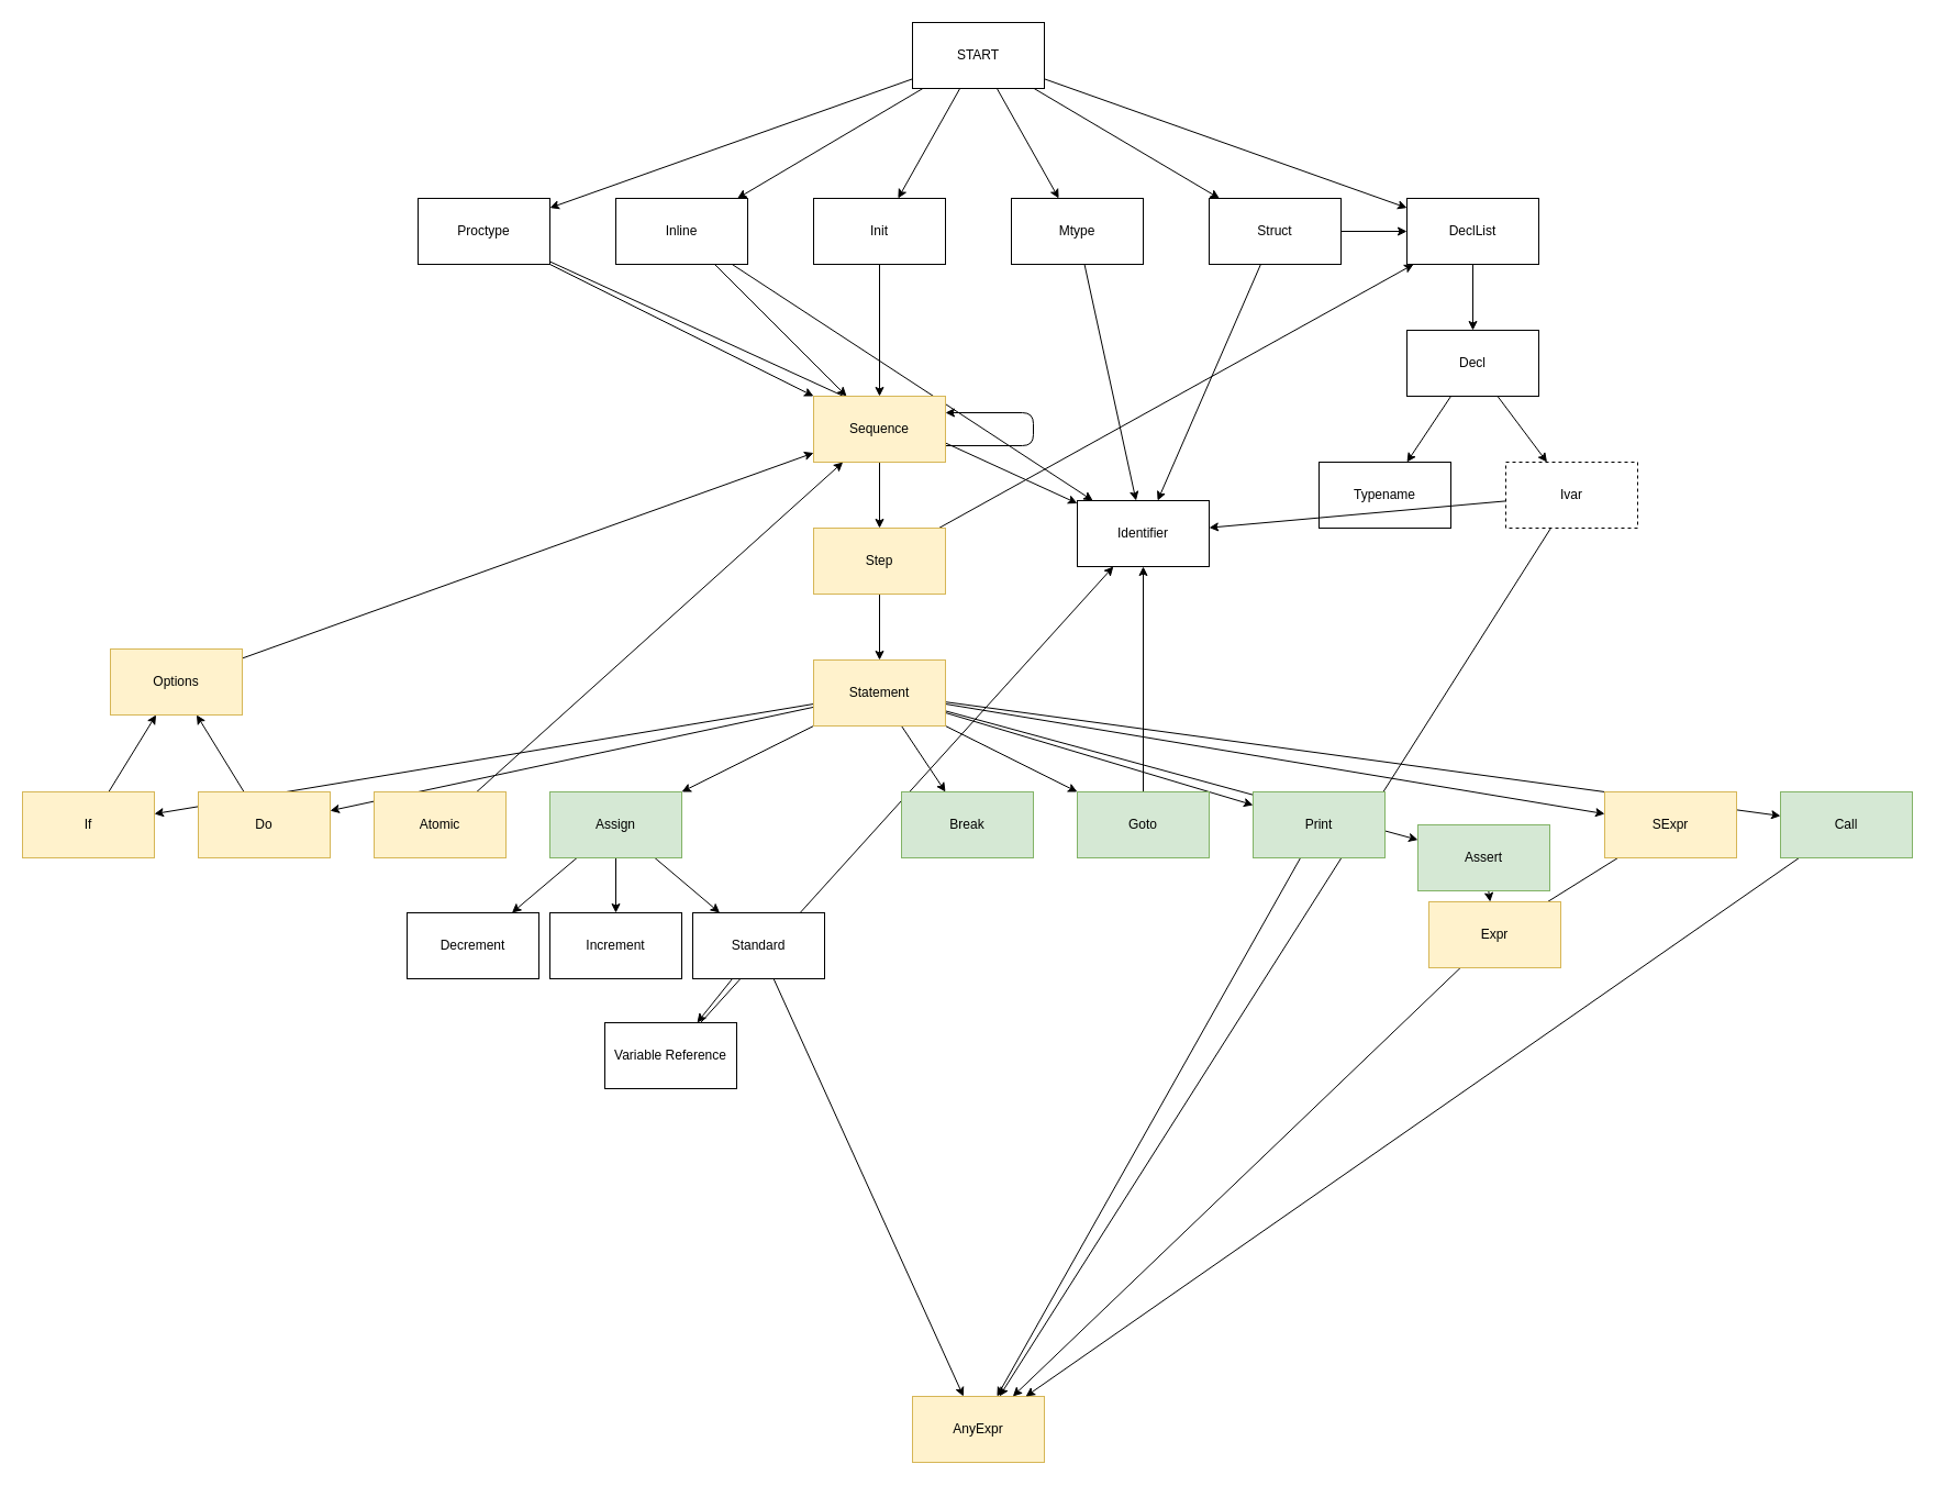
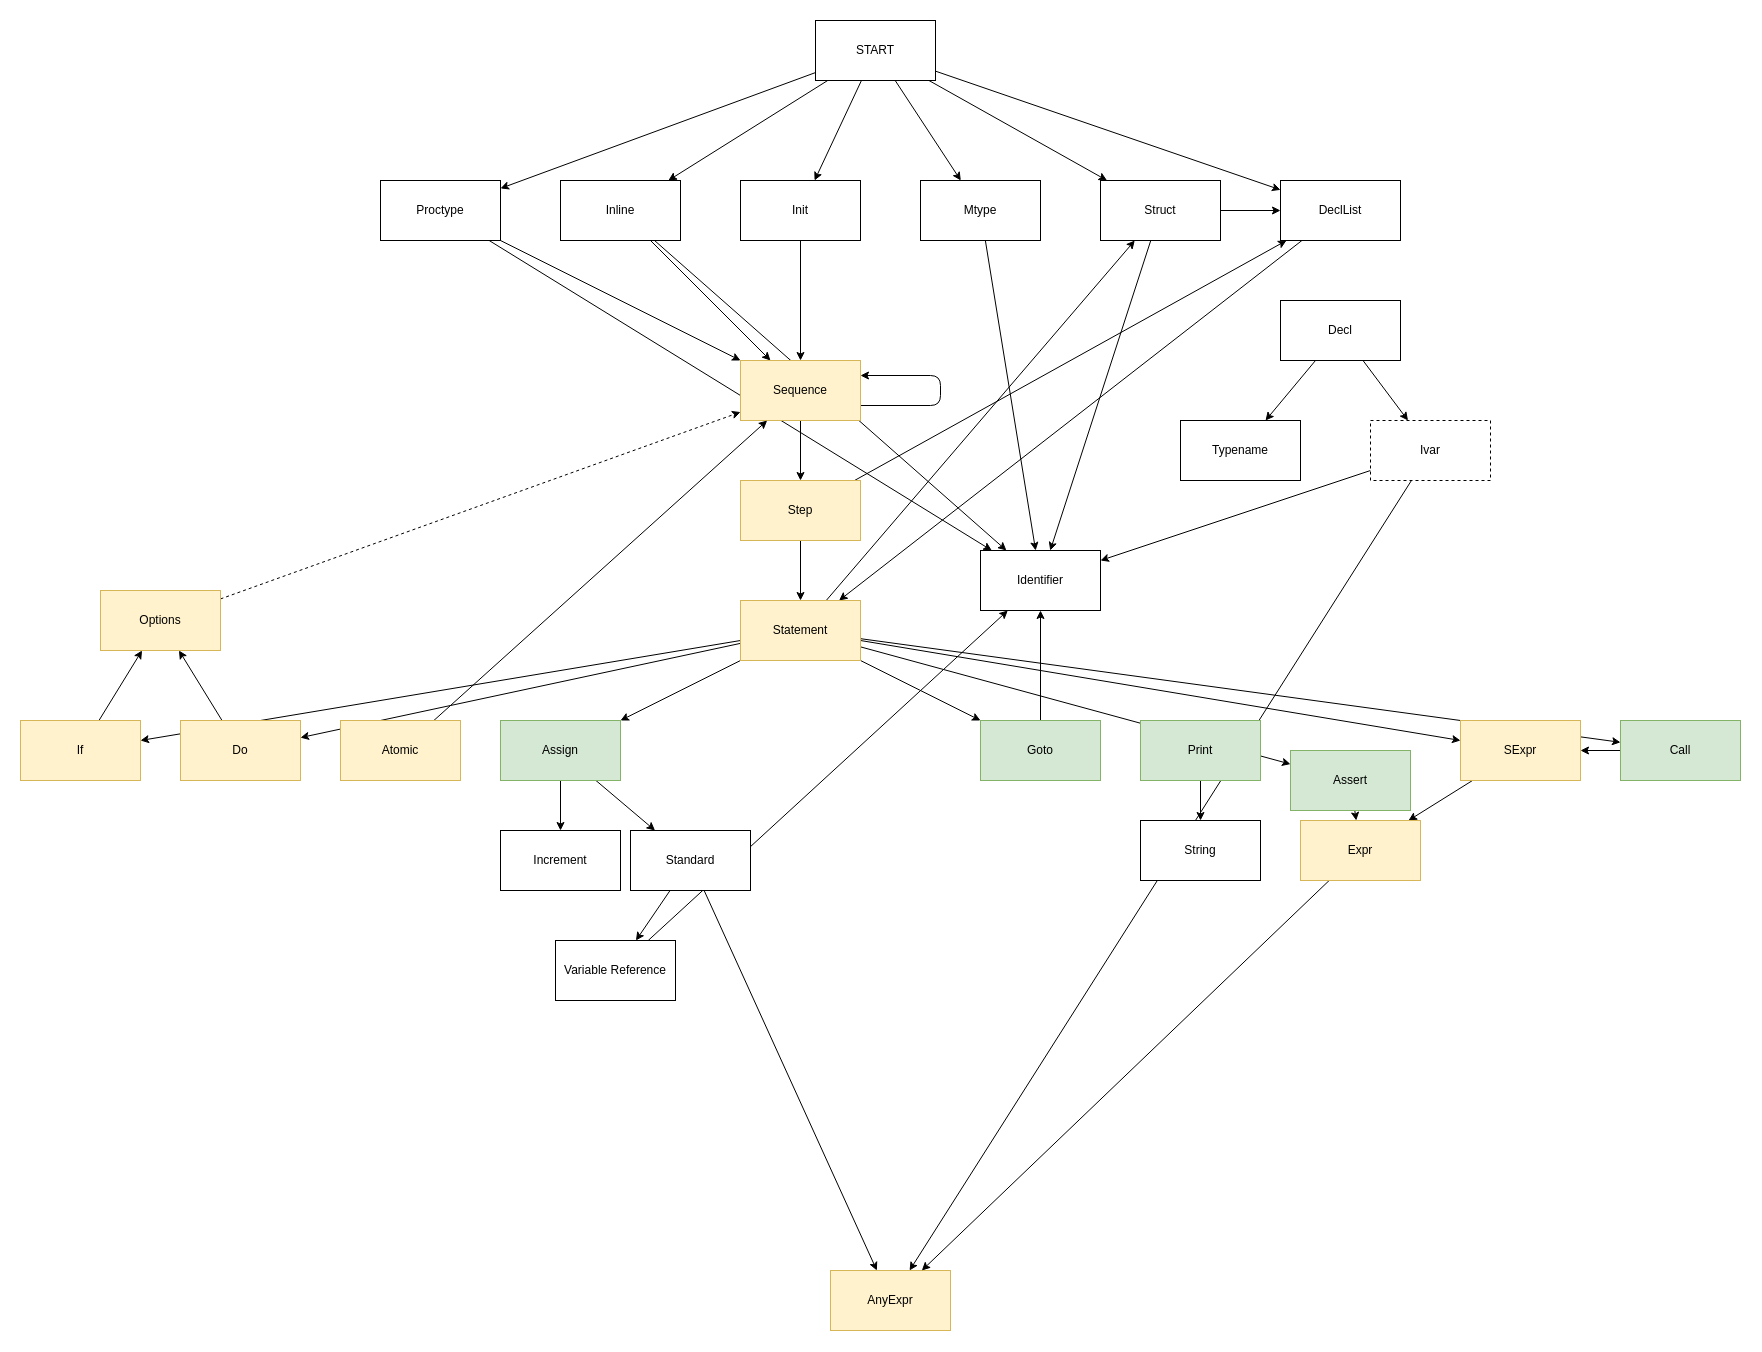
  <mxCell id="0" />
  <mxCell id="1" parent="0" />
  <mxCell id="2" style="edgeStyle=none;html=1;" parent="1" source="8" target="10" edge="1"><mxGeometry relative="1" as="geometry" /></mxCell>
  <mxCell id="3" style="edgeStyle=none;html=1;" parent="1" source="8" target="12" edge="1"><mxGeometry relative="1" as="geometry" /></mxCell>
  <mxCell id="4" style="edgeStyle=none;html=1;" parent="1" source="8" target="15" edge="1"><mxGeometry relative="1" as="geometry" /></mxCell>
  <mxCell id="5" style="edgeStyle=none;html=1;" parent="1" source="8" target="18" edge="1"><mxGeometry relative="1" as="geometry" /></mxCell>
  <mxCell id="6" style="edgeStyle=none;html=1;" parent="1" source="8" target="23" edge="1"><mxGeometry relative="1" as="geometry" /></mxCell>
  <mxCell id="7" style="edgeStyle=none;html=1;" parent="1" source="8" target="20" edge="1"><mxGeometry relative="1" as="geometry" /></mxCell>
- <mxCell id="8" value="START" style="rounded=0;whiteSpace=wrap;html=1;" parent="1" vertex="1"><mxGeometry x="830" y="20" width="120" height="60" as="geometry" /></mxCell>
+ <mxCell id="8" value="START" style="rounded=0;whiteSpace=wrap;html=1;" parent="1" vertex="1"><mxGeometry x="815" y="20" width="120" height="60" as="geometry" /></mxCell>
  <mxCell id="9" style="edgeStyle=none;html=1;" parent="1" source="10" target="26" edge="1"><mxGeometry relative="1" as="geometry" /></mxCell>
  <mxCell id="10" value="Init" style="rounded=0;whiteSpace=wrap;html=1;" parent="1" vertex="1"><mxGeometry x="740" y="180" width="120" height="60" as="geometry" /></mxCell>
  <mxCell id="11" style="edgeStyle=none;html=1;" parent="1" source="12" target="47" edge="1"><mxGeometry relative="1" as="geometry" /></mxCell>
  <mxCell id="12" value="Mtype" style="rounded=0;whiteSpace=wrap;html=1;" parent="1" vertex="1"><mxGeometry x="920" y="180" width="120" height="60" as="geometry" /></mxCell>
  <mxCell id="13" style="edgeStyle=none;html=1;" parent="1" source="15" target="26" edge="1"><mxGeometry relative="1" as="geometry" /></mxCell>
  <mxCell id="14" style="edgeStyle=none;html=1;" parent="1" source="15" target="47" edge="1"><mxGeometry relative="1" as="geometry" /></mxCell>
  <mxCell id="15" value="Inline" style="rounded=0;whiteSpace=wrap;html=1;" parent="1" vertex="1"><mxGeometry x="560" y="180" width="120" height="60" as="geometry" /></mxCell>
  <mxCell id="16" style="edgeStyle=none;html=1;" parent="1" source="18" target="20" edge="1"><mxGeometry relative="1" as="geometry" /></mxCell>
  <mxCell id="17" style="edgeStyle=none;html=1;" parent="1" source="18" target="47" edge="1"><mxGeometry relative="1" as="geometry" /></mxCell>
  <mxCell id="18" value="Struct" style="rounded=0;whiteSpace=wrap;html=1;" parent="1" vertex="1"><mxGeometry x="1100" y="180" width="120" height="60" as="geometry" /></mxCell>
- <mxCell id="19" style="edgeStyle=none;html=1;" parent="1" source="20" target="32" edge="1"><mxGeometry relative="1" as="geometry" /></mxCell>
+ <mxCell id="19" style="edgeStyle=none;html=1;" parent="1" source="20" target="46" edge="1"><mxGeometry relative="1" as="geometry" /></mxCell>
  <mxCell id="20" value="DeclList" style="rounded=0;whiteSpace=wrap;html=1;" parent="1" vertex="1"><mxGeometry x="1280" y="180" width="120" height="60" as="geometry" /></mxCell>
  <mxCell id="21" style="edgeStyle=none;html=1;" parent="1" source="23" target="26" edge="1"><mxGeometry relative="1" as="geometry" /></mxCell>
  <mxCell id="22" style="edgeStyle=none;html=1;" parent="1" source="23" target="47" edge="1"><mxGeometry relative="1" as="geometry" /></mxCell>
  <mxCell id="23" value="Proctype" style="rounded=0;whiteSpace=wrap;html=1;" parent="1" vertex="1"><mxGeometry x="380" y="180" width="120" height="60" as="geometry" /></mxCell>
  <mxCell id="24" style="edgeStyle=none;html=1;" parent="1" source="26" target="29" edge="1"><mxGeometry relative="1" as="geometry" /></mxCell>
  <mxCell id="25" style="edgeStyle=none;html=1;exitX=1;exitY=0.75;exitDx=0;exitDy=0;entryX=1;entryY=0.25;entryDx=0;entryDy=0;" edge="1" parent="1" source="26" target="26"><mxGeometry relative="1" as="geometry"><mxPoint x="940" y="370" as="targetPoint" /><Array as="points"><mxPoint x="940" y="405" /><mxPoint x="940" y="375" /></Array></mxGeometry></mxCell>
  <mxCell id="26" value="Sequence" style="rounded=0;whiteSpace=wrap;html=1;fillColor=#fff2cc;strokeColor=#d6b656;" parent="1" vertex="1"><mxGeometry x="740" y="360" width="120" height="60" as="geometry" /></mxCell>
  <mxCell id="27" style="edgeStyle=none;html=1;" parent="1" source="29" target="20" edge="1"><mxGeometry relative="1" as="geometry" /></mxCell>
  <mxCell id="28" style="edgeStyle=none;html=1;" parent="1" source="29" target="46" edge="1"><mxGeometry relative="1" as="geometry" /></mxCell>
  <mxCell id="29" value="Step" style="rounded=0;whiteSpace=wrap;html=1;fillColor=#fff2cc;strokeColor=#d6b656;" parent="1" vertex="1"><mxGeometry x="740" y="480" width="120" height="60" as="geometry" /></mxCell>
  <mxCell id="30" style="edgeStyle=none;html=1;" parent="1" source="32" target="33" edge="1"><mxGeometry relative="1" as="geometry" /></mxCell>
  <mxCell id="31" style="edgeStyle=none;html=1;" parent="1" source="32" target="36" edge="1"><mxGeometry relative="1" as="geometry" /></mxCell>
  <mxCell id="32" value="Decl" style="rounded=0;whiteSpace=wrap;html=1;" parent="1" vertex="1"><mxGeometry x="1280" y="300" width="120" height="60" as="geometry" /></mxCell>
- <mxCell id="33" value="Typename" style="rounded=0;whiteSpace=wrap;html=1;" parent="1" vertex="1"><mxGeometry x="1200" y="420" width="120" height="60" as="geometry" /></mxCell>
+ <mxCell id="33" value="Typename" style="rounded=0;whiteSpace=wrap;html=1;" parent="1" vertex="1"><mxGeometry x="1180" y="420" width="120" height="60" as="geometry" /></mxCell>
  <mxCell id="34" style="edgeStyle=none;html=1;" parent="1" source="36" target="75" edge="1"><mxGeometry relative="1" as="geometry"><mxPoint x="1497.5" y="540" as="targetPoint" /></mxGeometry></mxCell>
  <mxCell id="35" style="edgeStyle=none;html=1;" parent="1" source="36" target="47" edge="1"><mxGeometry relative="1" as="geometry" /></mxCell>
  <mxCell id="36" value="Ivar" style="rounded=0;whiteSpace=wrap;html=1;dashed=1;" parent="1" vertex="1"><mxGeometry x="1370" y="420" width="120" height="60" as="geometry" /></mxCell>
  <mxCell id="37" style="edgeStyle=none;html=1;" parent="1" source="46" target="64" edge="1"><mxGeometry relative="1" as="geometry" /></mxCell>
  <mxCell id="38" style="edgeStyle=none;html=1;" parent="1" source="46" target="60" edge="1"><mxGeometry relative="1" as="geometry" /></mxCell>
  <mxCell id="39" style="edgeStyle=none;html=1;" parent="1" source="46" target="53" edge="1"><mxGeometry relative="1" as="geometry" /></mxCell>
- <mxCell id="40" style="edgeStyle=none;html=1;" parent="1" source="46" target="76" edge="1"><mxGeometry relative="1" as="geometry" /></mxCell>
  <mxCell id="41" style="edgeStyle=none;html=1;" parent="1" source="46" target="49" edge="1"><mxGeometry relative="1" as="geometry" /></mxCell>
- <mxCell id="42" style="edgeStyle=none;html=1;" parent="1" source="46" target="58" edge="1"><mxGeometry relative="1" as="geometry" /></mxCell>
+ <mxCell id="42" style="edgeStyle=none;html=1;" parent="1" source="46" target="18" edge="1"><mxGeometry relative="1" as="geometry" /></mxCell>
  <mxCell id="43" style="edgeStyle=none;html=1;" parent="1" source="46" target="62" edge="1"><mxGeometry relative="1" as="geometry" /></mxCell>
  <mxCell id="44" style="edgeStyle=none;html=1;" parent="1" source="46" target="66" edge="1"><mxGeometry relative="1" as="geometry" /></mxCell>
  <mxCell id="45" style="edgeStyle=none;html=1;" edge="1" parent="1" source="46" target="82"><mxGeometry relative="1" as="geometry" /></mxCell>
  <mxCell id="46" value="Statement" style="rounded=0;whiteSpace=wrap;html=1;fillColor=#fff2cc;strokeColor=#d6b656;" parent="1" vertex="1"><mxGeometry x="740" y="600" width="120" height="60" as="geometry" /></mxCell>
- <mxCell id="47" value="Identifier" style="rounded=0;whiteSpace=wrap;html=1;" parent="1" vertex="1"><mxGeometry x="980" y="455" width="120" height="60" as="geometry" /></mxCell>
+ <mxCell id="47" value="Identifier" style="rounded=0;whiteSpace=wrap;html=1;" parent="1" vertex="1"><mxGeometry x="980" y="550" width="120" height="60" as="geometry" /></mxCell>
  <mxCell id="48" style="edgeStyle=none;html=1;" edge="1" parent="1" source="49" target="47"><mxGeometry relative="1" as="geometry" /></mxCell>
  <mxCell id="49" value="Goto" style="rounded=0;whiteSpace=wrap;html=1;fillColor=#d5e8d4;strokeColor=#82b366;" parent="1" vertex="1"><mxGeometry x="980" y="720" width="120" height="60" as="geometry" /></mxCell>
- <mxCell id="50" style="edgeStyle=none;html=1;" parent="1" source="53" target="69" edge="1"><mxGeometry relative="1" as="geometry" /></mxCell>
  <mxCell id="51" style="edgeStyle=none;html=1;" parent="1" source="53" target="78" edge="1"><mxGeometry relative="1" as="geometry" /></mxCell>
  <mxCell id="52" style="edgeStyle=none;html=1;" parent="1" source="53" target="72" edge="1"><mxGeometry relative="1" as="geometry" /></mxCell>
  <mxCell id="53" value="Assign" style="rounded=0;whiteSpace=wrap;html=1;fillColor=#d5e8d4;strokeColor=#82b366;" parent="1" vertex="1"><mxGeometry x="500" y="720" width="120" height="60" as="geometry" /></mxCell>
  <mxCell id="54" style="edgeStyle=none;html=1;" parent="1" source="55" target="26" edge="1"><mxGeometry relative="1" as="geometry" /></mxCell>
  <mxCell id="55" value="Atomic" style="rounded=0;whiteSpace=wrap;html=1;fillColor=#fff2cc;strokeColor=#d6b656;" parent="1" vertex="1"><mxGeometry x="340" y="720" width="120" height="60" as="geometry" /></mxCell>
- <mxCell id="57" style="edgeStyle=none;html=1;" edge="1" parent="1" source="58" target="75"><mxGeometry relative="1" as="geometry" /></mxCell>
+ <mxCell id="56" style="edgeStyle=none;html=1;" edge="1" parent="1" source="58" target="77"><mxGeometry relative="1" as="geometry" /></mxCell>
  <mxCell id="58" value="Print" style="rounded=0;whiteSpace=wrap;html=1;fillColor=#d5e8d4;strokeColor=#82b366;" parent="1" vertex="1"><mxGeometry x="1140" y="720" width="120" height="60" as="geometry" /></mxCell>
  <mxCell id="59" style="edgeStyle=none;html=1;" parent="1" source="60" target="68" edge="1"><mxGeometry relative="1" as="geometry" /></mxCell>
  <mxCell id="60" value="Do" style="rounded=0;whiteSpace=wrap;html=1;fillColor=#fff2cc;strokeColor=#d6b656;" parent="1" vertex="1"><mxGeometry x="180" y="720" width="120" height="60" as="geometry" /></mxCell>
  <mxCell id="61" style="edgeStyle=none;html=1;" edge="1" parent="1" source="62" target="80"><mxGeometry relative="1" as="geometry" /></mxCell>
  <mxCell id="62" value="Assert" style="rounded=0;whiteSpace=wrap;html=1;fillColor=#d5e8d4;strokeColor=#82b366;" parent="1" vertex="1"><mxGeometry x="1290" y="750" width="120" height="60" as="geometry" /></mxCell>
  <mxCell id="63" style="edgeStyle=none;html=1;" parent="1" source="64" target="68" edge="1"><mxGeometry relative="1" as="geometry" /></mxCell>
  <mxCell id="64" value="If" style="rounded=0;whiteSpace=wrap;html=1;fillColor=#fff2cc;strokeColor=#d6b656;" parent="1" vertex="1"><mxGeometry x="20" y="720" width="120" height="60" as="geometry" /></mxCell>
- <mxCell id="65" style="edgeStyle=none;html=1;endArrow=none;" edge="1" parent="1" source="66" target="80"><mxGeometry relative="1" as="geometry" /></mxCell>
+ <mxCell id="65" style="edgeStyle=none;html=1;" edge="1" parent="1" source="66" target="80"><mxGeometry relative="1" as="geometry" /></mxCell>
  <mxCell id="66" value="SExpr" style="rounded=0;whiteSpace=wrap;html=1;fillColor=#fff2cc;strokeColor=#d6b656;" parent="1" vertex="1"><mxGeometry x="1460" y="720" width="120" height="60" as="geometry" /></mxCell>
- <mxCell id="67" style="edgeStyle=none;html=1;" parent="1" source="68" target="26" edge="1"><mxGeometry relative="1" as="geometry" /></mxCell>
+ <mxCell id="67" style="edgeStyle=none;html=1;dashed=1;" parent="1" source="68" target="26" edge="1"><mxGeometry relative="1" as="geometry" /></mxCell>
  <mxCell id="68" value="Options" style="rounded=0;whiteSpace=wrap;html=1;fillColor=#fff2cc;strokeColor=#d6b656;" parent="1" vertex="1"><mxGeometry x="100" y="590" width="120" height="60" as="geometry" /></mxCell>
- <mxCell id="69" value="Decrement" style="rounded=0;whiteSpace=wrap;html=1;" parent="1" vertex="1"><mxGeometry x="370" y="830" width="120" height="60" as="geometry" /></mxCell>
  <mxCell id="70" style="edgeStyle=none;html=1;" parent="1" source="78" target="74" edge="1"><mxGeometry relative="1" as="geometry" /></mxCell>
  <mxCell id="71" style="edgeStyle=none;html=1;" parent="1" source="78" target="75" edge="1"><mxGeometry relative="1" as="geometry" /></mxCell>
  <mxCell id="72" value="Increment" style="rounded=0;whiteSpace=wrap;html=1;" parent="1" vertex="1"><mxGeometry x="500" y="830" width="120" height="60" as="geometry" /></mxCell>
  <mxCell id="73" style="edgeStyle=none;html=1;" parent="1" source="74" target="47" edge="1"><mxGeometry relative="1" as="geometry" /></mxCell>
- <mxCell id="74" value="Variable Reference" style="rounded=0;whiteSpace=wrap;html=1;" parent="1" vertex="1"><mxGeometry x="550" y="930" width="120" height="60" as="geometry" /></mxCell>
+ <mxCell id="74" value="Variable Reference" style="rounded=0;whiteSpace=wrap;html=1;" parent="1" vertex="1"><mxGeometry x="555" y="940" width="120" height="60" as="geometry" /></mxCell>
  <mxCell id="75" value="AnyExpr" style="rounded=0;whiteSpace=wrap;html=1;fillColor=#fff2cc;strokeColor=#d6b656;" parent="1" vertex="1"><mxGeometry x="830" y="1270" width="120" height="60" as="geometry" /></mxCell>
- <mxCell id="76" value="Break" style="rounded=0;whiteSpace=wrap;html=1;fillColor=#d5e8d4;strokeColor=#82b366;" parent="1" vertex="1"><mxGeometry x="820" y="720" width="120" height="60" as="geometry" /></mxCell>
+ <mxCell id="77" value="String" style="rounded=0;whiteSpace=wrap;html=1;" vertex="1" parent="1"><mxGeometry x="1140" y="820" width="120" height="60" as="geometry" /></mxCell>
  <mxCell id="78" value="Standard" style="rounded=0;whiteSpace=wrap;html=1;" parent="1" vertex="1"><mxGeometry x="630" y="830" width="120" height="60" as="geometry" /></mxCell>
  <mxCell id="79" style="edgeStyle=none;html=1;" edge="1" parent="1" source="80" target="75"><mxGeometry relative="1" as="geometry" /></mxCell>
  <mxCell id="80" value="Expr" style="rounded=0;whiteSpace=wrap;html=1;fillColor=#fff2cc;strokeColor=#d6b656;" vertex="1" parent="1"><mxGeometry x="1300" y="820" width="120" height="60" as="geometry" /></mxCell>
- <mxCell id="81" style="edgeStyle=none;html=1;" edge="1" parent="1" source="82" target="75"><mxGeometry relative="1" as="geometry" /></mxCell>
+ <mxCell id="81" style="edgeStyle=none;html=1;" edge="1" parent="1" source="82" target="66"><mxGeometry relative="1" as="geometry" /></mxCell>
  <mxCell id="82" value="Call" style="rounded=0;whiteSpace=wrap;html=1;fillColor=#d5e8d4;strokeColor=#82b366;" vertex="1" parent="1"><mxGeometry x="1620" y="720" width="120" height="60" as="geometry" /></mxCell>
